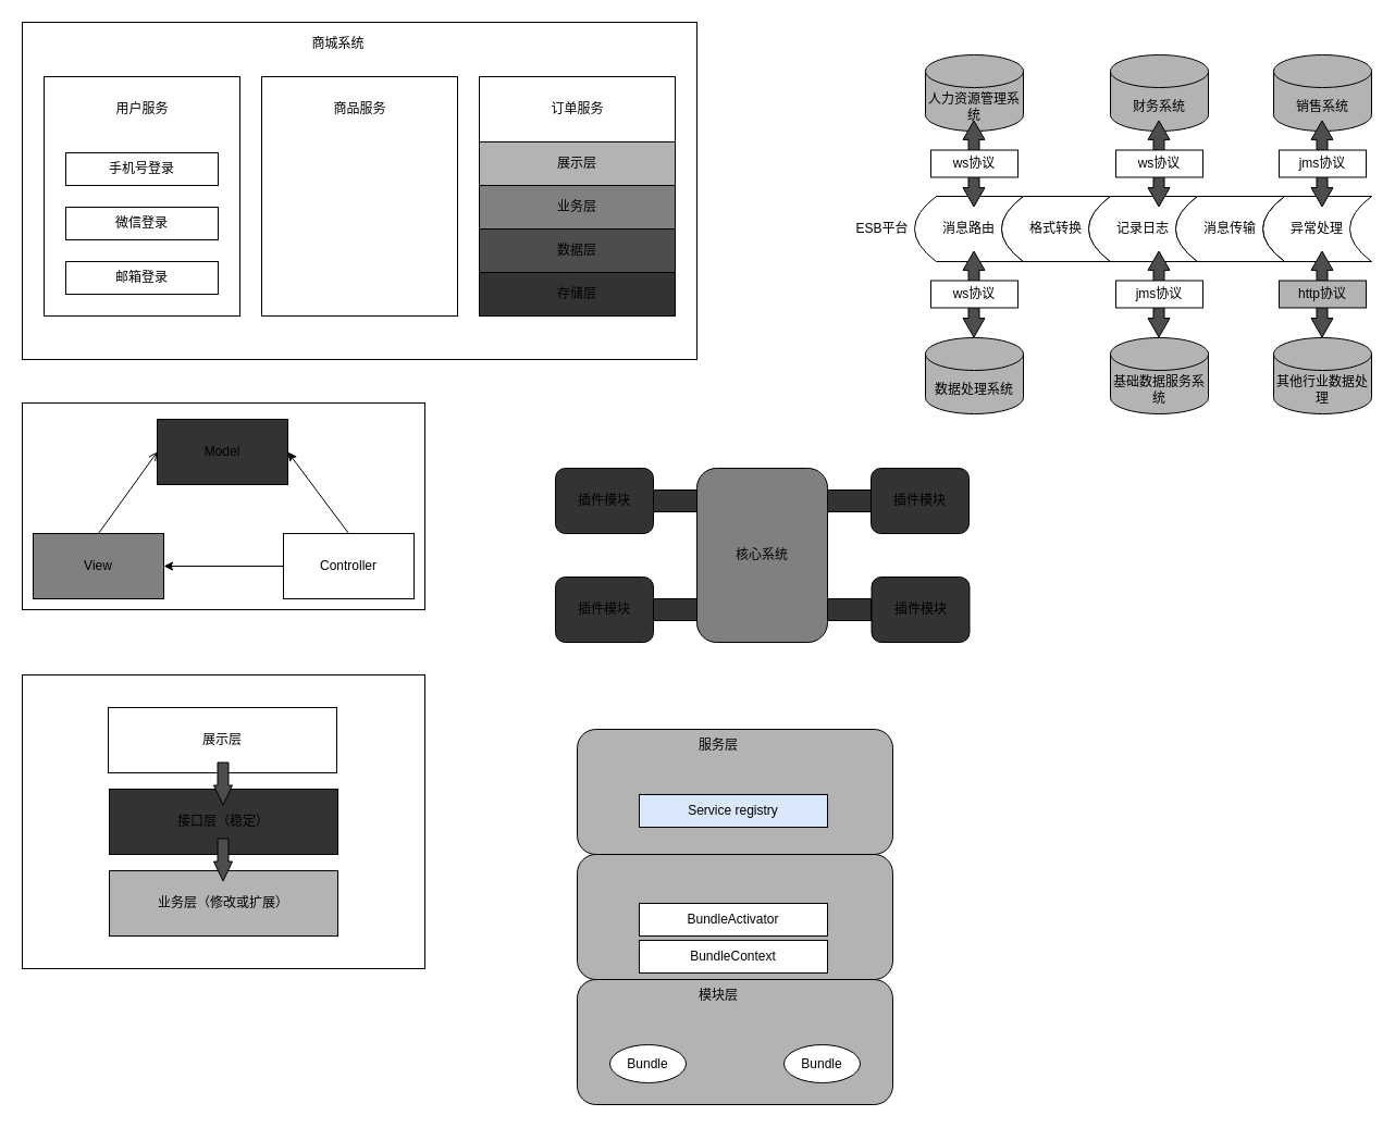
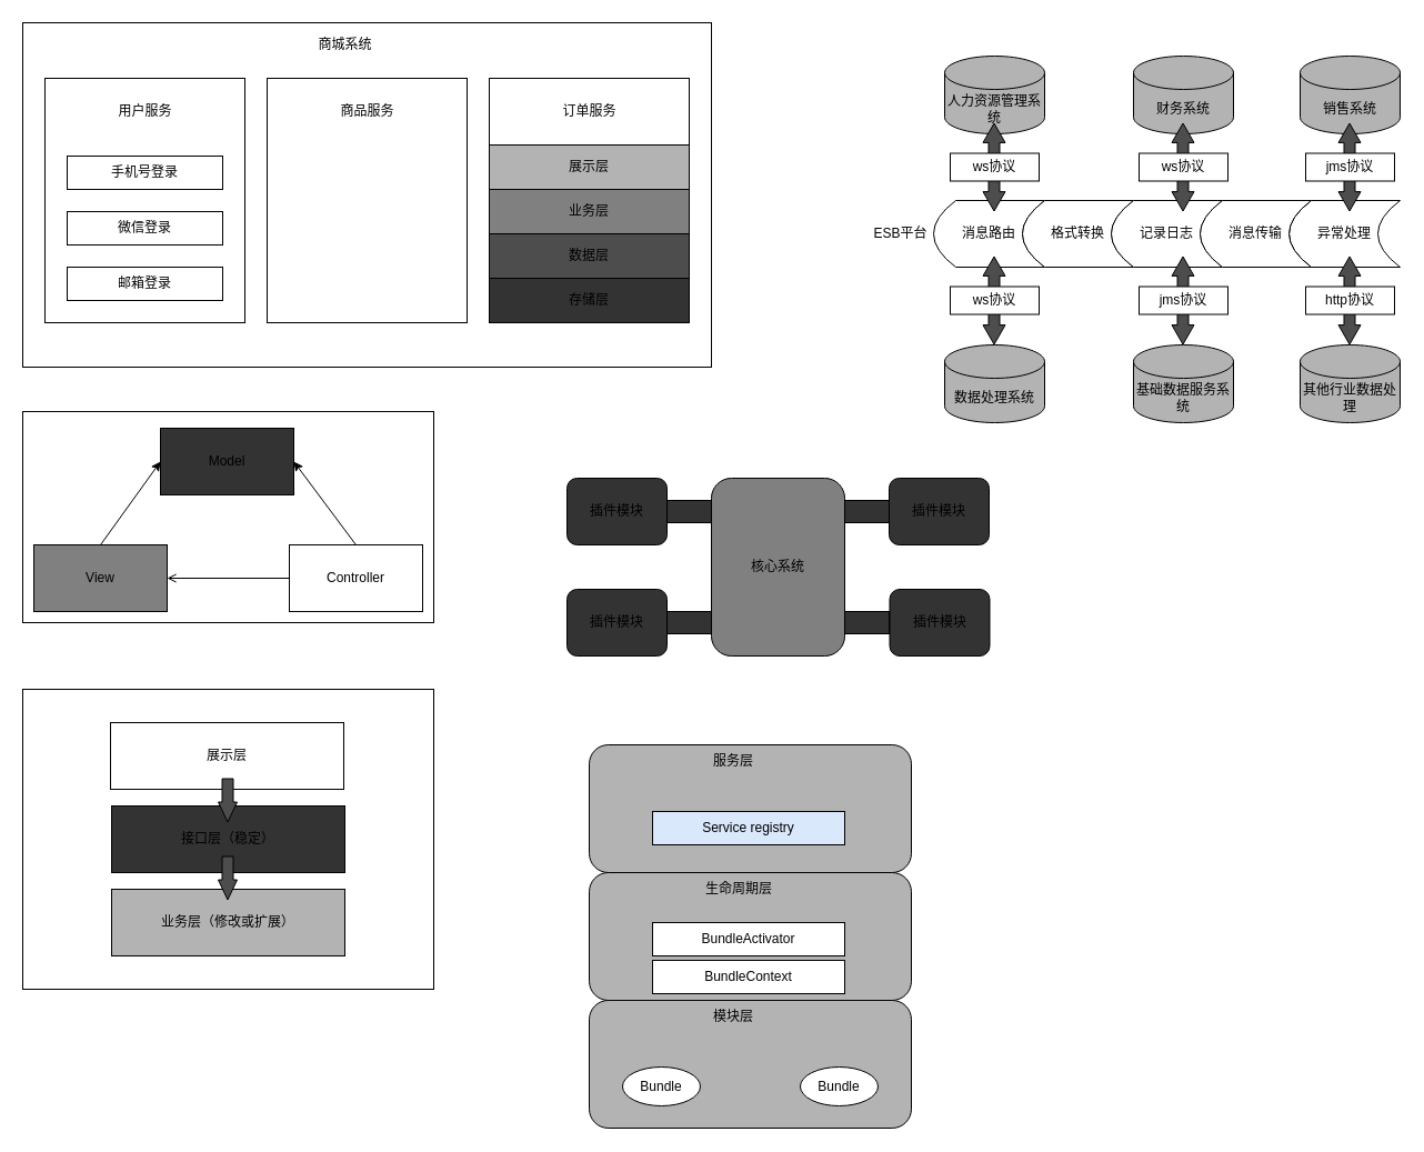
  <mxCell id="0" />
  <mxCell id="1" parent="0" />
  <mxCell id="2" value="异常处理" style="shape=dataStorage;whiteSpace=wrap;html=1;fixedSize=1;fontColor=#000000;strokeColor=#000000;fillColor=#FFFFFF;" parent="1" vertex="1"><mxGeometry x="1160" y="180" width="100" height="60" as="geometry" /></mxCell>
  <mxCell id="3" value="" style="rounded=0;whiteSpace=wrap;html=1;fillColor=#FFFFFF;strokeColor=#000000;" parent="1" vertex="1"><mxGeometry x="20" y="20" width="620" height="310" as="geometry" /></mxCell>
  <mxCell id="4" value="商城系统" style="text;html=1;resizable=0;autosize=1;align=center;verticalAlign=middle;points=[];rounded=0;fontColor=#000000;" parent="1" vertex="1"><mxGeometry x="280" y="30" width="60" height="20" as="geometry" /></mxCell>
  <mxCell id="5" value="" style="rounded=0;whiteSpace=wrap;html=1;fontColor=#000000;strokeColor=#000000;fillColor=#FFFFFF;" parent="1" vertex="1"><mxGeometry x="40" y="70" width="180" height="220" as="geometry" /></mxCell>
  <mxCell id="6" value="手机号登录" style="rounded=0;whiteSpace=wrap;html=1;fontColor=#000000;strokeColor=#000000;fillColor=#FFFFFF;" parent="1" vertex="1"><mxGeometry x="60" y="140" width="140" height="30" as="geometry" /></mxCell>
  <mxCell id="7" value="微信登录" style="rounded=0;whiteSpace=wrap;html=1;fontColor=#000000;strokeColor=#000000;fillColor=#FFFFFF;" parent="1" vertex="1"><mxGeometry x="60" y="190" width="140" height="30" as="geometry" /></mxCell>
  <mxCell id="8" value="邮箱登录" style="rounded=0;whiteSpace=wrap;html=1;fontColor=#000000;strokeColor=#000000;fillColor=#FFFFFF;" parent="1" vertex="1"><mxGeometry x="60" y="240" width="140" height="30" as="geometry" /></mxCell>
  <mxCell id="9" value="用户服务" style="text;html=1;resizable=0;autosize=1;align=center;verticalAlign=middle;points=[];fillColor=none;strokeColor=none;rounded=0;fontColor=#000000;" parent="1" vertex="1"><mxGeometry x="100" y="90" width="60" height="20" as="geometry" /></mxCell>
  <mxCell id="10" value="" style="rounded=0;whiteSpace=wrap;html=1;fontColor=#000000;strokeColor=#000000;fillColor=#FFFFFF;" parent="1" vertex="1"><mxGeometry x="240" y="70" width="180" height="220" as="geometry" /></mxCell>
  <mxCell id="11" value="商品服务" style="text;html=1;resizable=0;autosize=1;align=center;verticalAlign=middle;points=[];fillColor=none;strokeColor=none;rounded=0;fontColor=#000000;" parent="1" vertex="1"><mxGeometry x="300" y="90" width="60" height="20" as="geometry" /></mxCell>
  <mxCell id="12" value="" style="rounded=0;whiteSpace=wrap;html=1;fontColor=#000000;strokeColor=#000000;fillColor=#FFFFFF;" parent="1" vertex="1"><mxGeometry x="440" y="70" width="180" height="220" as="geometry" /></mxCell>
  <mxCell id="13" value="订单服务" style="text;html=1;resizable=0;autosize=1;align=center;verticalAlign=middle;points=[];fillColor=none;strokeColor=none;rounded=0;fontColor=#000000;" parent="1" vertex="1"><mxGeometry x="500" y="90" width="60" height="20" as="geometry" /></mxCell>
  <mxCell id="14" value="展示层" style="rounded=0;whiteSpace=wrap;html=1;fontColor=#000000;strokeColor=#000000;fillColor=#B3B3B3;" parent="1" vertex="1"><mxGeometry x="440" y="130" width="180" height="40" as="geometry" /></mxCell>
  <mxCell id="15" value="业务层" style="rounded=0;whiteSpace=wrap;html=1;fontColor=#000000;strokeColor=#000000;fillColor=#808080;" parent="1" vertex="1"><mxGeometry x="440" y="170" width="180" height="40" as="geometry" /></mxCell>
  <mxCell id="16" value="数据层" style="rounded=0;whiteSpace=wrap;html=1;fontColor=#000000;strokeColor=#000000;fillColor=#4D4D4D;" parent="1" vertex="1"><mxGeometry x="440" y="210" width="180" height="40" as="geometry" /></mxCell>
  <mxCell id="17" value="存储层" style="rounded=0;whiteSpace=wrap;html=1;fontColor=#000000;strokeColor=#000000;fillColor=#333333;" parent="1" vertex="1"><mxGeometry x="440" y="250" width="180" height="40" as="geometry" /></mxCell>
  <mxCell id="18" value="" style="rounded=0;whiteSpace=wrap;html=1;fillColor=#FFFFFF;strokeColor=#000000;" parent="1" vertex="1"><mxGeometry x="20" y="370" width="370" height="190" as="geometry" /></mxCell>
  <mxCell id="19" value="Model" style="rounded=0;whiteSpace=wrap;html=1;fillColor=#333333;strokeColor=#000000;fontColor=#000000;" parent="1" vertex="1"><mxGeometry x="144" y="385" width="120" height="60" as="geometry" /></mxCell>
  <mxCell id="20" style="edgeStyle=none;html=1;exitX=0.5;exitY=0;exitDx=0;exitDy=0;entryX=1;entryY=0.5;entryDx=0;entryDy=0;strokeColor=#000000;" parent="1" source="22" target="19" edge="1"><mxGeometry relative="1" as="geometry" /></mxCell>
- <mxCell id="21" style="edgeStyle=none;html=1;exitX=0;exitY=0.5;exitDx=0;exitDy=0;entryX=1;entryY=0.5;entryDx=0;entryDy=0;strokeColor=#000000;" parent="1" source="22" target="24" edge="1"><mxGeometry relative="1" as="geometry" /></mxCell>
+ <mxCell id="21" style="edgeStyle=none;html=1;exitX=0;exitY=0.5;exitDx=0;exitDy=0;entryX=1;entryY=0.5;entryDx=0;entryDy=0;strokeColor=#000000;endArrow=open;" parent="1" source="22" target="24" edge="1"><mxGeometry relative="1" as="geometry" /></mxCell>
  <mxCell id="22" value="Controller" style="rounded=0;whiteSpace=wrap;html=1;fillColor=#FFFFFF;strokeColor=#000000;fontColor=#000000;" parent="1" vertex="1"><mxGeometry x="260" y="490" width="120" height="60" as="geometry" /></mxCell>
- <mxCell id="23" style="edgeStyle=none;html=1;exitX=0.5;exitY=0;exitDx=0;exitDy=0;entryX=0;entryY=0.5;entryDx=0;entryDy=0;strokeColor=#000000;endArrow=open;" parent="1" source="24" target="19" edge="1"><mxGeometry relative="1" as="geometry" /></mxCell>
+ <mxCell id="23" style="edgeStyle=none;html=1;exitX=0.5;exitY=0;exitDx=0;exitDy=0;entryX=0;entryY=0.5;entryDx=0;entryDy=0;strokeColor=#000000;" parent="1" source="24" target="19" edge="1"><mxGeometry relative="1" as="geometry" /></mxCell>
  <mxCell id="24" value="View" style="rounded=0;whiteSpace=wrap;html=1;fillColor=#808080;strokeColor=#000000;fontColor=#000000;" parent="1" vertex="1"><mxGeometry x="30" y="490" width="120" height="60" as="geometry" /></mxCell>
  <mxCell id="25" value="" style="rounded=0;whiteSpace=wrap;html=1;fillColor=#FFFFFF;strokeColor=#000000;" parent="1" vertex="1"><mxGeometry x="20" y="620" width="370" height="270" as="geometry" /></mxCell>
  <mxCell id="26" value="展示层" style="rounded=0;whiteSpace=wrap;html=1;fillColor=#FFFFFF;strokeColor=#000000;fontColor=#000000;" parent="1" vertex="1"><mxGeometry x="99" y="650" width="210" height="60" as="geometry" /></mxCell>
  <mxCell id="27" value="业务层（修改或扩展）" style="rounded=0;whiteSpace=wrap;html=1;fillColor=#B3B3B3;strokeColor=#000000;fontColor=#000000;" parent="1" vertex="1"><mxGeometry x="100" y="800" width="210" height="60" as="geometry" /></mxCell>
  <mxCell id="28" value="接口层（稳定）" style="rounded=0;whiteSpace=wrap;html=1;fillColor=#333333;strokeColor=#000000;fontColor=#000000;" parent="1" vertex="1"><mxGeometry x="100" y="725" width="210" height="60" as="geometry" /></mxCell>
  <mxCell id="29" value="" style="shape=flexArrow;endArrow=classic;html=1;fontColor=#000000;strokeColor=#000000;endWidth=6;endSize=5.66;fillColor=#4D4D4D;" parent="1" edge="1"><mxGeometry width="50" height="50" relative="1" as="geometry"><mxPoint x="204.5" y="700" as="sourcePoint" /><mxPoint x="204.5" y="740" as="targetPoint" /></mxGeometry></mxCell>
  <mxCell id="30" value="" style="shape=flexArrow;endArrow=classic;html=1;fontColor=#000000;strokeColor=#000000;endWidth=6;endSize=5.66;fillColor=#4D4D4D;" parent="1" edge="1"><mxGeometry width="50" height="50" relative="1" as="geometry"><mxPoint x="204.5" y="770" as="sourcePoint" /><mxPoint x="204.5" y="810" as="targetPoint" /></mxGeometry></mxCell>
  <mxCell id="31" value="人力资源管理系统" style="shape=cylinder3;whiteSpace=wrap;html=1;boundedLbl=1;backgroundOutline=1;size=15;fontColor=#000000;strokeColor=#000000;fillColor=#B3B3B3;" parent="1" vertex="1"><mxGeometry x="850" y="50" width="90" height="70" as="geometry" /></mxCell>
  <mxCell id="32" value="销售系统" style="shape=cylinder3;whiteSpace=wrap;html=1;boundedLbl=1;backgroundOutline=1;size=15;fontColor=#000000;strokeColor=#000000;fillColor=#B3B3B3;" parent="1" vertex="1"><mxGeometry x="1170" y="50" width="90" height="70" as="geometry" /></mxCell>
  <mxCell id="33" value="财务系统" style="shape=cylinder3;whiteSpace=wrap;html=1;boundedLbl=1;backgroundOutline=1;size=15;fontColor=#000000;strokeColor=#000000;fillColor=#B3B3B3;" parent="1" vertex="1"><mxGeometry x="1020" y="50" width="90" height="70" as="geometry" /></mxCell>
  <mxCell id="34" value="消息路由" style="shape=dataStorage;whiteSpace=wrap;html=1;fixedSize=1;fontColor=#000000;strokeColor=#000000;fillColor=#FFFFFF;" parent="1" vertex="1"><mxGeometry x="840" y="180" width="100" height="60" as="geometry" /></mxCell>
  <mxCell id="35" value="格式转换" style="shape=dataStorage;whiteSpace=wrap;html=1;fixedSize=1;fontColor=#000000;strokeColor=#000000;fillColor=#FFFFFF;" parent="1" vertex="1"><mxGeometry x="920" y="180" width="100" height="60" as="geometry" /></mxCell>
  <mxCell id="36" value="记录日志" style="shape=dataStorage;whiteSpace=wrap;html=1;fixedSize=1;fontColor=#000000;strokeColor=#000000;fillColor=#FFFFFF;" parent="1" vertex="1"><mxGeometry x="1000" y="180" width="100" height="60" as="geometry" /></mxCell>
  <mxCell id="37" value="" style="shape=flexArrow;endArrow=classic;startArrow=classic;html=1;fontColor=#000000;strokeColor=#000000;fillColor=#4D4D4D;startWidth=9;startSize=5.47;endWidth=9;endSize=5.47;" parent="1" edge="1"><mxGeometry width="100" height="100" relative="1" as="geometry"><mxPoint x="894.5" y="190" as="sourcePoint" /><mxPoint x="894.5" y="110" as="targetPoint" /></mxGeometry></mxCell>
  <mxCell id="38" value="ws协议" style="rounded=0;whiteSpace=wrap;html=1;fontColor=#000000;strokeColor=#000000;fillColor=#FFFFFF;" parent="1" vertex="1"><mxGeometry x="855" y="137.5" width="80" height="25" as="geometry" /></mxCell>
  <mxCell id="39" value="" style="shape=flexArrow;endArrow=classic;startArrow=classic;html=1;fontColor=#000000;strokeColor=#000000;fillColor=#4D4D4D;startWidth=9;startSize=5.47;endWidth=9;endSize=5.47;" parent="1" edge="1"><mxGeometry width="100" height="100" relative="1" as="geometry"><mxPoint x="1214.5" y="310" as="sourcePoint" /><mxPoint x="1214.5" y="230" as="targetPoint" /></mxGeometry></mxCell>
  <mxCell id="40" value="" style="shape=flexArrow;endArrow=classic;startArrow=classic;html=1;fontColor=#000000;strokeColor=#000000;fillColor=#4D4D4D;startWidth=9;startSize=5.47;endWidth=9;endSize=5.47;" parent="1" edge="1"><mxGeometry width="100" height="100" relative="1" as="geometry"><mxPoint x="1064.5" y="310" as="sourcePoint" /><mxPoint x="1064.5" y="230" as="targetPoint" /></mxGeometry></mxCell>
  <mxCell id="41" value="" style="shape=flexArrow;endArrow=classic;startArrow=classic;html=1;fontColor=#000000;strokeColor=#000000;fillColor=#4D4D4D;startWidth=9;startSize=5.47;endWidth=9;endSize=5.47;" parent="1" edge="1"><mxGeometry width="100" height="100" relative="1" as="geometry"><mxPoint x="1214.5" y="190" as="sourcePoint" /><mxPoint x="1214.5" y="110" as="targetPoint" /></mxGeometry></mxCell>
  <mxCell id="42" value="" style="shape=flexArrow;endArrow=classic;startArrow=classic;html=1;fontColor=#000000;strokeColor=#000000;fillColor=#4D4D4D;startWidth=9;startSize=5.47;endWidth=9;endSize=5.47;" parent="1" edge="1"><mxGeometry width="100" height="100" relative="1" as="geometry"><mxPoint x="894.5" y="310" as="sourcePoint" /><mxPoint x="894.5" y="230" as="targetPoint" /></mxGeometry></mxCell>
  <mxCell id="43" value="" style="shape=flexArrow;endArrow=classic;startArrow=classic;html=1;fontColor=#000000;strokeColor=#000000;fillColor=#4D4D4D;startWidth=9;startSize=5.47;endWidth=9;endSize=5.47;" parent="1" edge="1"><mxGeometry width="100" height="100" relative="1" as="geometry"><mxPoint x="1064.5" y="190" as="sourcePoint" /><mxPoint x="1064.5" y="110" as="targetPoint" /></mxGeometry></mxCell>
- <mxCell id="44" value="http协议" style="rounded=0;whiteSpace=wrap;html=1;fontColor=#000000;strokeColor=#000000;fillColor=#b3b3b3;" parent="1" vertex="1"><mxGeometry x="1175" y="257.5" width="80" height="25" as="geometry" /></mxCell>
+ <mxCell id="44" value="http协议" style="rounded=0;whiteSpace=wrap;html=1;fontColor=#000000;strokeColor=#000000;fillColor=#FFFFFF;" parent="1" vertex="1"><mxGeometry x="1175" y="257.5" width="80" height="25" as="geometry" /></mxCell>
  <mxCell id="45" value="jms协议" style="rounded=0;whiteSpace=wrap;html=1;fontColor=#000000;strokeColor=#000000;fillColor=#FFFFFF;" parent="1" vertex="1"><mxGeometry x="1025" y="257.5" width="80" height="25" as="geometry" /></mxCell>
  <mxCell id="46" value="jms协议" style="rounded=0;whiteSpace=wrap;html=1;fontColor=#000000;strokeColor=#000000;fillColor=#FFFFFF;" parent="1" vertex="1"><mxGeometry x="1175" y="137.5" width="80" height="25" as="geometry" /></mxCell>
  <mxCell id="47" value="数据处理系统" style="shape=cylinder3;whiteSpace=wrap;html=1;boundedLbl=1;backgroundOutline=1;size=15;fontColor=#000000;strokeColor=#000000;fillColor=#B3B3B3;" parent="1" vertex="1"><mxGeometry x="850" y="310" width="90" height="70" as="geometry" /></mxCell>
  <mxCell id="48" value="ws协议" style="rounded=0;whiteSpace=wrap;html=1;fontColor=#000000;strokeColor=#000000;fillColor=#FFFFFF;" parent="1" vertex="1"><mxGeometry x="1025" y="137.5" width="80" height="25" as="geometry" /></mxCell>
  <mxCell id="49" value="ws协议" style="rounded=0;whiteSpace=wrap;html=1;fontColor=#000000;strokeColor=#000000;fillColor=#FFFFFF;" parent="1" vertex="1"><mxGeometry x="855" y="257.5" width="80" height="25" as="geometry" /></mxCell>
  <mxCell id="50" value="其他行业数据处理" style="shape=cylinder3;whiteSpace=wrap;html=1;boundedLbl=1;backgroundOutline=1;size=15;fontColor=#000000;strokeColor=#000000;fillColor=#B3B3B3;" parent="1" vertex="1"><mxGeometry x="1170" y="310" width="90" height="70" as="geometry" /></mxCell>
  <mxCell id="51" value="基础数据服务系统" style="shape=cylinder3;whiteSpace=wrap;html=1;boundedLbl=1;backgroundOutline=1;size=15;fontColor=#000000;strokeColor=#000000;fillColor=#B3B3B3;" parent="1" vertex="1"><mxGeometry x="1020" y="310" width="90" height="70" as="geometry" /></mxCell>
  <mxCell id="52" value="消息传输" style="shape=dataStorage;whiteSpace=wrap;html=1;fixedSize=1;fontColor=#000000;strokeColor=#000000;fillColor=#FFFFFF;" parent="1" vertex="1"><mxGeometry x="1080" y="180" width="100" height="60" as="geometry" /></mxCell>
  <mxCell id="53" value="ESB平台" style="text;html=1;align=center;verticalAlign=middle;resizable=0;points=[];autosize=1;strokeColor=none;fillColor=none;fontColor=#000000;" parent="1" vertex="1"><mxGeometry x="780" y="200" width="60" height="20" as="geometry" /></mxCell>
  <mxCell id="54" value="核心系统" style="rounded=1;whiteSpace=wrap;html=1;fillColor=#808080;strokeColor=#000000;fontColor=#000000;" vertex="1" parent="1"><mxGeometry x="640" y="430" width="120" height="160" as="geometry" /></mxCell>
  <mxCell id="55" value="插件模块" style="rounded=1;whiteSpace=wrap;html=1;fontColor=#000000;strokeColor=#000000;fillColor=#333333;" vertex="1" parent="1"><mxGeometry x="510" y="430" width="90" height="60" as="geometry" /></mxCell>
  <mxCell id="56" value="插件模块" style="rounded=1;whiteSpace=wrap;html=1;fontColor=#000000;strokeColor=#000000;fillColor=#333333;" vertex="1" parent="1"><mxGeometry x="800.5" y="530" width="90" height="60" as="geometry" /></mxCell>
  <mxCell id="57" value="插件模块" style="rounded=1;whiteSpace=wrap;html=1;fontColor=#000000;strokeColor=#000000;fillColor=#333333;" vertex="1" parent="1"><mxGeometry x="510" y="530" width="90" height="60" as="geometry" /></mxCell>
  <mxCell id="58" value="插件模块" style="rounded=1;whiteSpace=wrap;html=1;fontColor=#000000;strokeColor=#000000;fillColor=#333333;" vertex="1" parent="1"><mxGeometry x="800" y="430" width="90" height="60" as="geometry" /></mxCell>
  <mxCell id="59" value="" style="rounded=0;whiteSpace=wrap;html=1;fontColor=#000000;strokeColor=#000000;fillColor=#333333;" vertex="1" parent="1"><mxGeometry x="600" y="450" width="40" height="20" as="geometry" /></mxCell>
  <mxCell id="60" value="" style="rounded=0;whiteSpace=wrap;html=1;fontColor=#000000;strokeColor=#000000;fillColor=#333333;" vertex="1" parent="1"><mxGeometry x="760" y="550" width="40" height="20" as="geometry" /></mxCell>
  <mxCell id="61" value="" style="rounded=0;whiteSpace=wrap;html=1;fontColor=#000000;strokeColor=#000000;fillColor=#333333;" vertex="1" parent="1"><mxGeometry x="760" y="450" width="40" height="20" as="geometry" /></mxCell>
  <mxCell id="62" value="" style="rounded=0;whiteSpace=wrap;html=1;fontColor=#000000;strokeColor=#000000;fillColor=#333333;" vertex="1" parent="1"><mxGeometry x="600" y="550" width="40" height="20" as="geometry" /></mxCell>
  <mxCell id="63" value="" style="rounded=1;whiteSpace=wrap;html=1;fontColor=#000000;strokeColor=#000000;fillColor=#B3B3B3;" vertex="1" parent="1"><mxGeometry x="530" y="670" width="290" height="115" as="geometry" /></mxCell>
  <mxCell id="64" value="" style="rounded=1;whiteSpace=wrap;html=1;fontColor=#000000;strokeColor=#000000;fillColor=#B3B3B3;" vertex="1" parent="1"><mxGeometry x="530" y="785" width="290" height="115" as="geometry" /></mxCell>
  <mxCell id="65" value="" style="rounded=1;whiteSpace=wrap;html=1;fontColor=#000000;strokeColor=#000000;fillColor=#B3B3B3;" vertex="1" parent="1"><mxGeometry x="530" y="900" width="290" height="115" as="geometry" /></mxCell>
  <mxCell id="66" value="服务层" style="text;html=1;strokeColor=none;fillColor=none;align=center;verticalAlign=middle;whiteSpace=wrap;rounded=0;fontColor=#000000;" vertex="1" parent="1"><mxGeometry x="630" y="670" width="60" height="30" as="geometry" /></mxCell>
  <mxCell id="67" value="模块层" style="text;html=1;strokeColor=none;fillColor=none;align=center;verticalAlign=middle;whiteSpace=wrap;rounded=0;fontColor=#000000;" vertex="1" parent="1"><mxGeometry x="630" y="900" width="60" height="30" as="geometry" /></mxCell>
+ <mxCell id="68" value="生命周期层" style="text;html=1;strokeColor=none;fillColor=none;align=center;verticalAlign=middle;whiteSpace=wrap;rounded=0;fontColor=#000000;" vertex="1" parent="1"><mxGeometry x="630" y="785" width="70" height="30" as="geometry" /></mxCell>
  <mxCell id="69" value="Bundle" style="ellipse;whiteSpace=wrap;html=1;fontColor=#000000;strokeColor=#000000;fillColor=#FFFFFF;" vertex="1" parent="1"><mxGeometry x="560" y="960" width="70" height="35" as="geometry" /></mxCell>
  <mxCell id="70" value="Bundle" style="ellipse;whiteSpace=wrap;html=1;fontColor=#000000;strokeColor=#000000;fillColor=#FFFFFF;" vertex="1" parent="1"><mxGeometry x="720" y="960" width="70" height="35" as="geometry" /></mxCell>
  <mxCell id="71" value="BundleActivator" style="rounded=0;whiteSpace=wrap;html=1;fontColor=#000000;strokeColor=#000000;fillColor=#FFFFFF;" vertex="1" parent="1"><mxGeometry x="587" y="830" width="173" height="30" as="geometry" /></mxCell>
  <mxCell id="72" value="BundleContext" style="rounded=0;whiteSpace=wrap;html=1;fontColor=#000000;strokeColor=#000000;fillColor=#FFFFFF;" vertex="1" parent="1"><mxGeometry x="587" y="864" width="173" height="30" as="geometry" /></mxCell>
  <mxCell id="73" value="Service registry" style="rounded=0;whiteSpace=wrap;html=1;fontColor=#000000;strokeColor=#000000;fillColor=#dae8fc;" vertex="1" parent="1"><mxGeometry x="587" y="730" width="173" height="30" as="geometry" /></mxCell>
